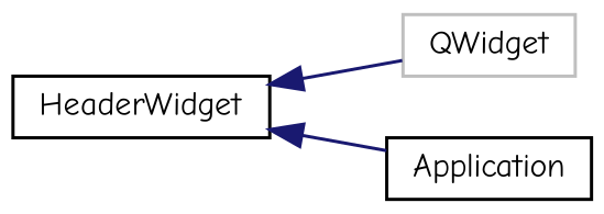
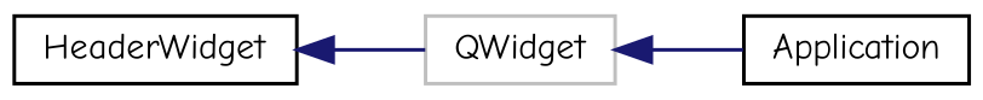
  digraph {
    fontname="Comic Neue"
    rankdir=LR
    node [color=black fillcolor=white fontname="Comic Neue" fontsize=10 shape=record style=filled]
    edge [color=midnightblue dir=back fontname="Comic Neue" fontsize=10 labelfontname=Helvetica labelfontsize=10 style=solid]
    n1 [color=grey75 height=0.2 label=QWidget width=0.4]
    n2 [height=0.2 label=Application width=0.4]
    n3 [height=0.2 label=HeaderWidget width=0.4]
-   n3 -> n2
+   n1 -> n2
    n3 -> n1
  }
